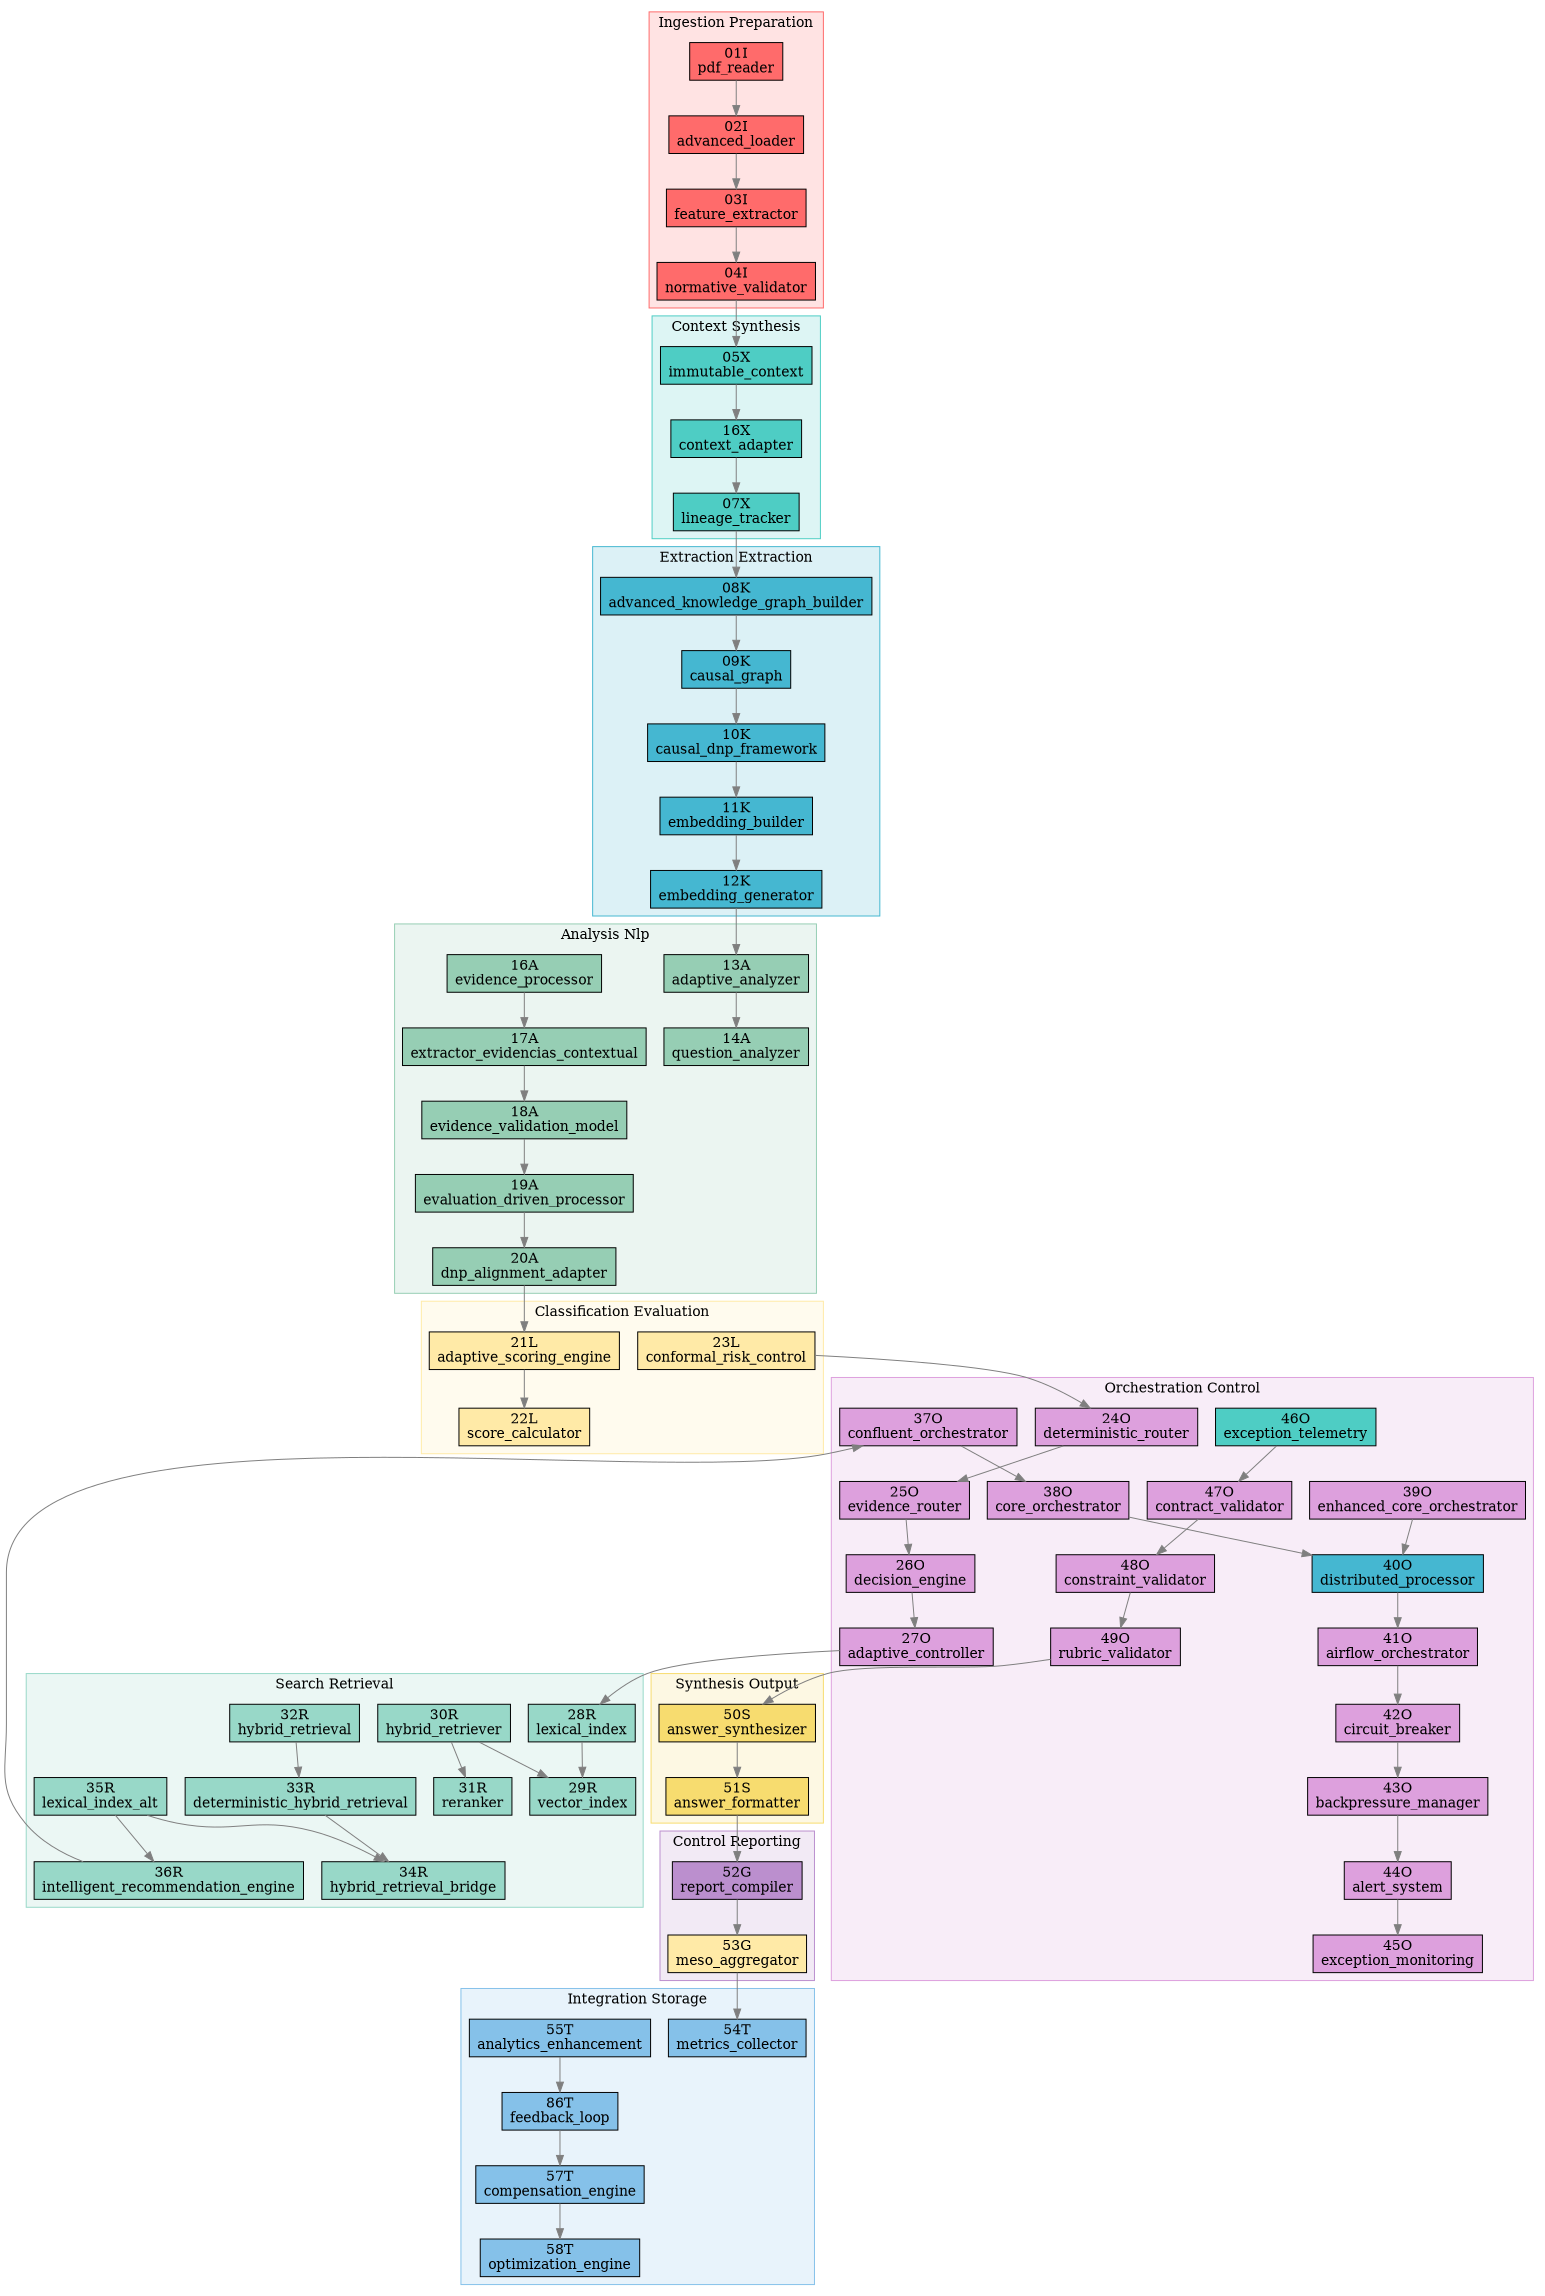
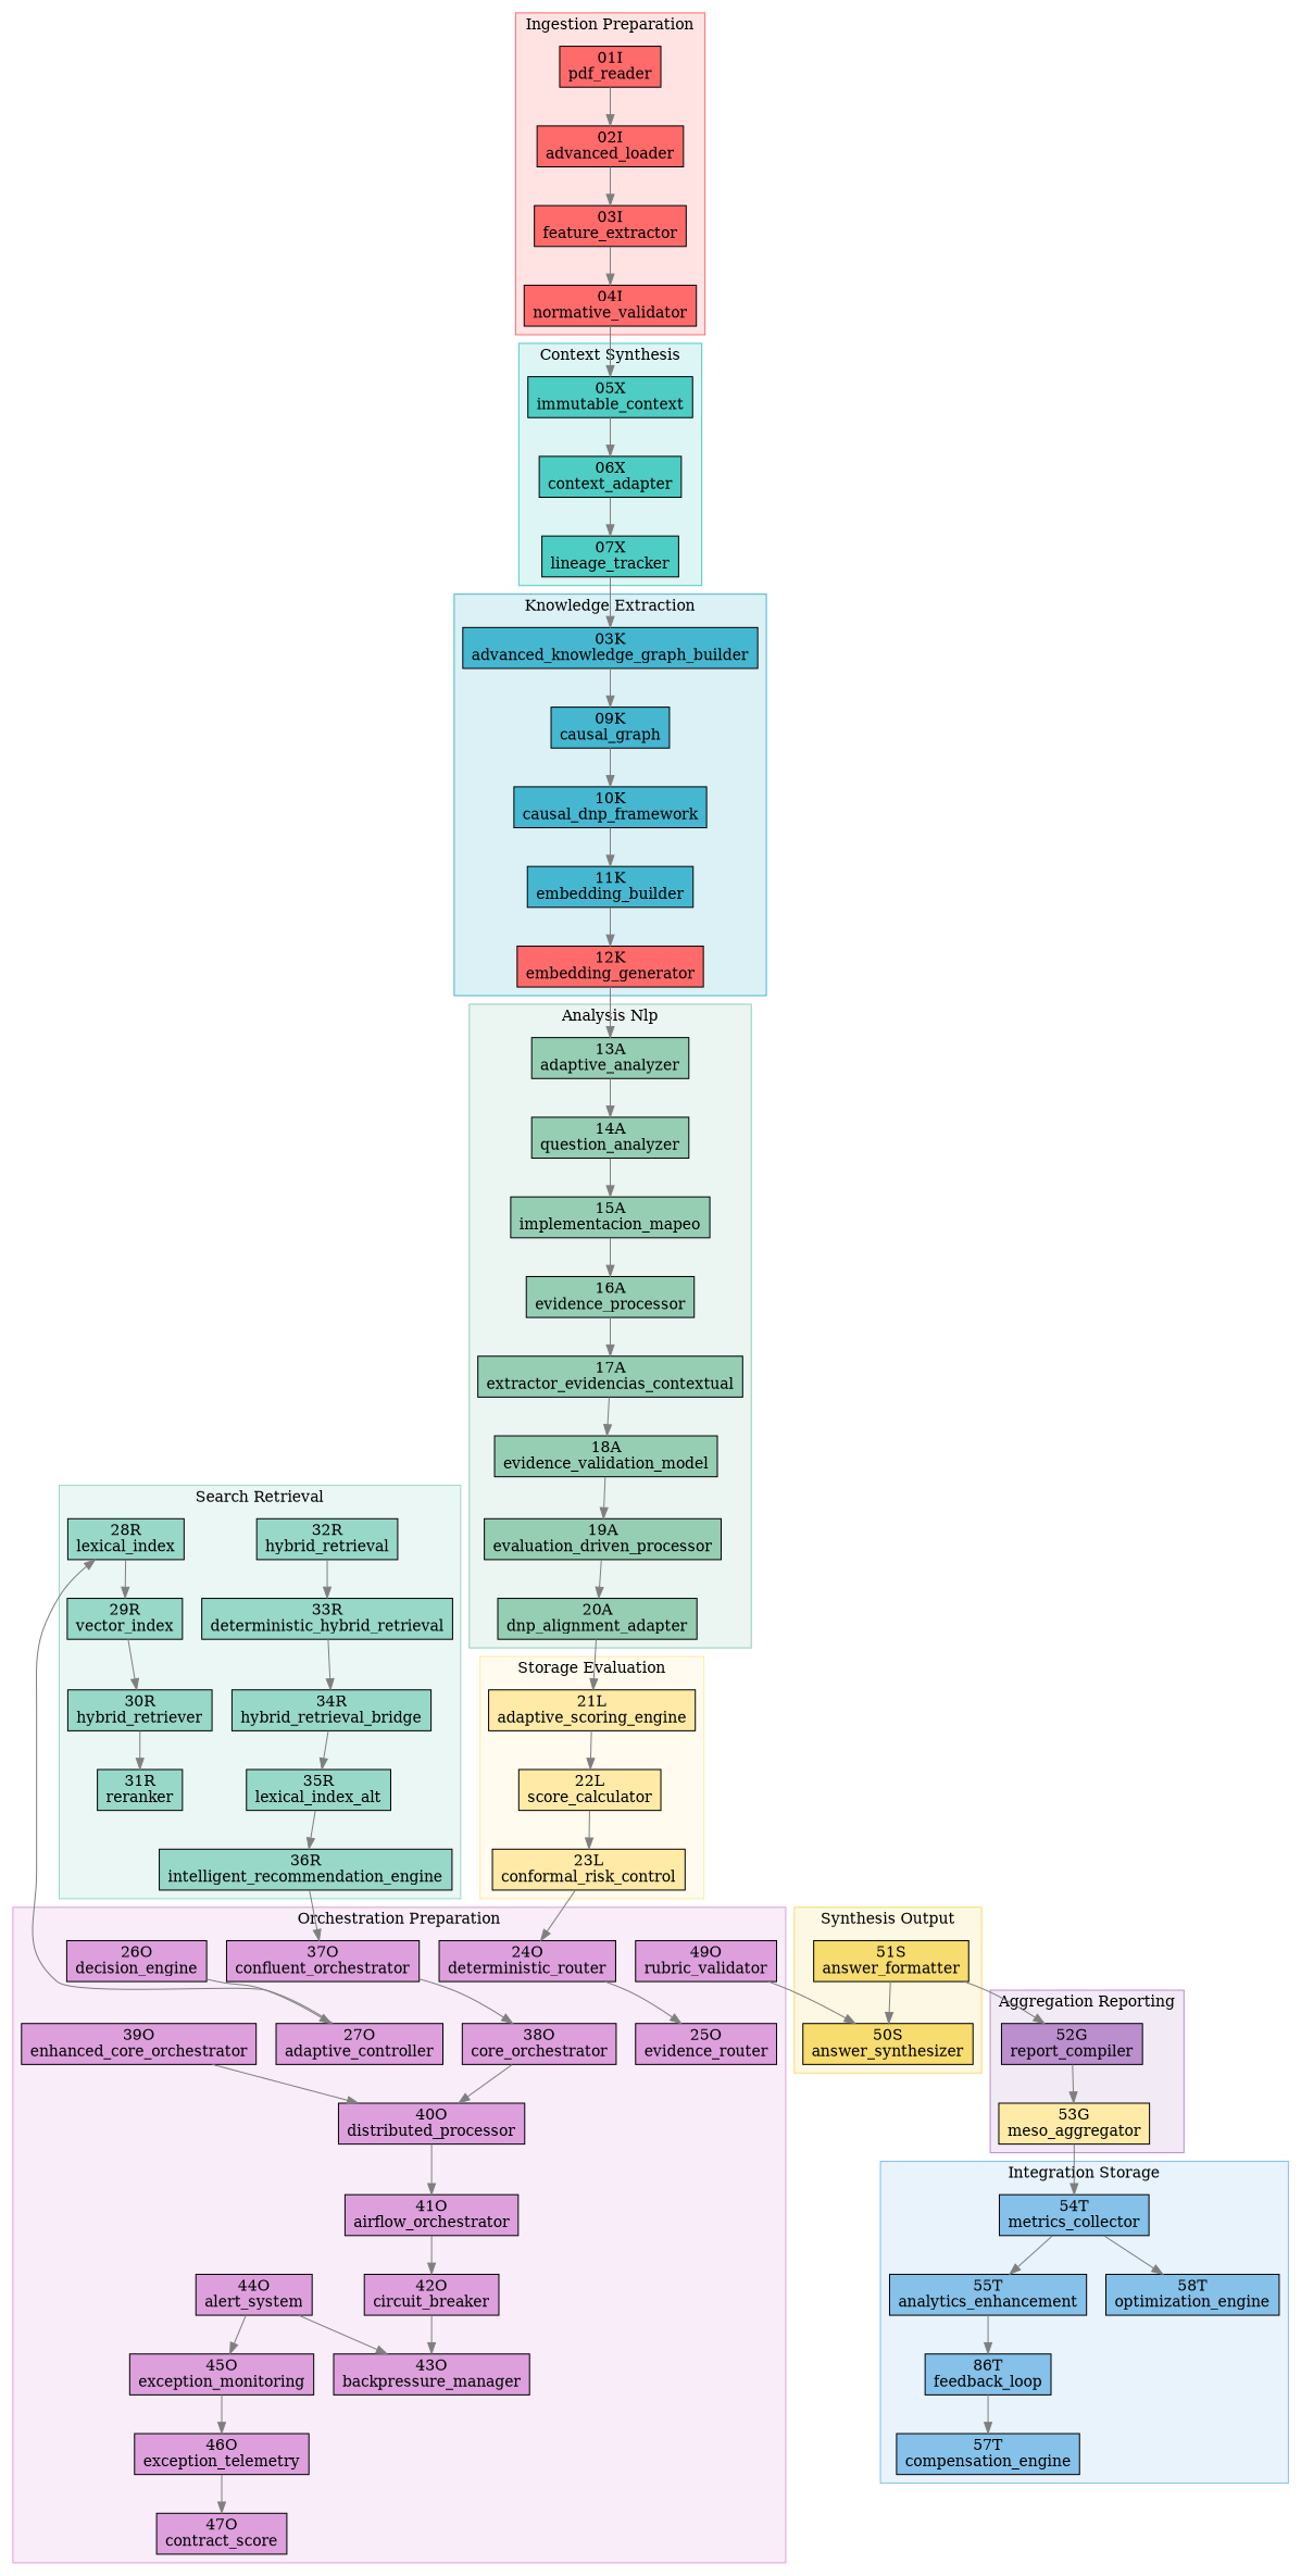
  digraph {
    rankdir=TB
    node [fillcolor="#DDA0DD" shape=box style=filled]
    edge [color=gray50]
    n1 [fillcolor="#FF6B6B" label="01I\npdf_reader"]
    n2 [fillcolor="#FF6B6B" label="02I\nadvanced_loader"]
    n3 [fillcolor="#FF6B6B" label="03I\nfeature_extractor"]
    n4 [fillcolor="#FF6B6B" label="04I\nnormative_validator"]
    n5 [fillcolor="#4ECDC4" label="05X\nimmutable_context"]
-   n6 [fillcolor="#4ECDC4" label="16X\ncontext_adapter"]
+   n6 [fillcolor="#4ECDC4" label="06X\ncontext_adapter"]
    n7 [fillcolor="#4ECDC4" label="07X\nlineage_tracker"]
-   n8 [fillcolor="#45B7D1" label="08K\nadvanced_knowledge_graph_builder"]
+   n8 [fillcolor="#45B7D1" label="03K\nadvanced_knowledge_graph_builder"]
    n9 [fillcolor="#45B7D1" label="09K\ncausal_graph"]
    n10 [fillcolor="#45B7D1" label="10K\ncausal_dnp_framework"]
    n11 [fillcolor="#45B7D1" label="11K\nembedding_builder"]
-   n12 [fillcolor="#45B7D1" label="12K\nembedding_generator"]
+   n12 [fillcolor="#FF6B6B" label="12K\nembedding_generator"]
    n13 [fillcolor="#96CEB4" label="13A\nadaptive_analyzer"]
    n14 [fillcolor="#96CEB4" label="14A\nquestion_analyzer"]
+   n15 [fillcolor="#96CEB4" label="15A\nimplementacion_mapeo"]
    n16 [fillcolor="#96CEB4" label="16A\nevidence_processor"]
    n17 [fillcolor="#96CEB4" label="17A\nextractor_evidencias_contextual"]
    n18 [fillcolor="#96CEB4" label="18A\nevidence_validation_model"]
    n19 [fillcolor="#96CEB4" label="19A\nevaluation_driven_processor"]
    n20 [fillcolor="#96CEB4" label="20A\ndnp_alignment_adapter"]
    n21 [fillcolor="#FFEAA7" label="21L\nadaptive_scoring_engine"]
    n22 [fillcolor="#FFEAA7" label="22L\nscore_calculator"]
    n23 [fillcolor="#FFEAA7" label="23L\nconformal_risk_control"]
    n24 [label="24O\ndeterministic_router"]
    n25 [label="25O\nevidence_router"]
    n26 [label="26O\ndecision_engine"]
    n27 [label="27O\nadaptive_controller"]
    n28 [label="37O\nconfluent_orchestrator"]
    n29 [label="38O\ncore_orchestrator"]
    n30 [label="39O\nenhanced_core_orchestrator"]
-   n31 [fillcolor="#45B7D1" label="40O\ndistributed_processor"]
+   n31 [label="40O\ndistributed_processor"]
    n32 [label="41O\nairflow_orchestrator"]
    n33 [label="42O\ncircuit_breaker"]
    n34 [label="43O\nbackpressure_manager"]
    n35 [label="44O\nalert_system"]
    n36 [label="45O\nexception_monitoring"]
-   n37 [fillcolor="#4ECDC4" label="46O\nexception_telemetry"]
-   n38 [label="47O\ncontract_validator"]
-   n39 [label="48O\nconstraint_validator"]
+   n37 [label="46O\nexception_telemetry"]
+   n38 [label="47O\ncontract_score"]
    n40 [label="49O\nrubric_validator"]
    n41 [fillcolor="#BB8FCE" label="52G\nreport_compiler"]
    n42 [fillcolor="#FFEAA7" label="53G\nmeso_aggregator"]
    n43 [fillcolor="#98D8C8" label="28R\nlexical_index"]
    n44 [fillcolor="#98D8C8" label="29R\nvector_index"]
    n45 [fillcolor="#98D8C8" label="30R\nhybrid_retriever"]
    n46 [fillcolor="#98D8C8" label="31R\nreranker"]
    n47 [fillcolor="#98D8C8" label="32R\nhybrid_retrieval"]
    n48 [fillcolor="#98D8C8" label="33R\ndeterministic_hybrid_retrieval"]
    n49 [fillcolor="#98D8C8" label="34R\nhybrid_retrieval_bridge"]
    n50 [fillcolor="#98D8C8" label="35R\nlexical_index_alt"]
    n51 [fillcolor="#98D8C8" label="36R\nintelligent_recommendation_engine"]
    n52 [fillcolor="#F7DC6F" label="50S\nanswer_synthesizer"]
    n53 [fillcolor="#F7DC6F" label="51S\nanswer_formatter"]
    n54 [fillcolor="#85C1E9" label="54T\nmetrics_collector"]
    n55 [fillcolor="#85C1E9" label="55T\nanalytics_enhancement"]
    n56 [fillcolor="#85C1E9" label="86T\nfeedback_loop"]
    n57 [fillcolor="#85C1E9" label="57T\ncompensation_engine"]
    n58 [fillcolor="#85C1E9" label="58T\noptimization_engine"]
    subgraph cluster_1 {
      color="#FF6B6B"
      fillcolor="#FF6B6B30"
      label="Ingestion Preparation"
      style=filled
      n1
      n2
      n3
      n4
    }
    subgraph cluster_2 {
      color="#4ECDC4"
      fillcolor="#4ECDC430"
      label="Context Synthesis"
      style=filled
      n5
      n6
      n7
    }
    subgraph cluster_3 {
      color="#45B7D1"
      fillcolor="#45B7D130"
-     label="Extraction Extraction"
+     label="Knowledge Extraction"
      style=filled
      n8
      n9
      n10
      n11
      n12
    }
    subgraph cluster_4 {
      color="#96CEB4"
      fillcolor="#96CEB430"
      label="Analysis Nlp"
      style=filled
      n13
      n14
+     n15
      n16
      n17
      n18
      n19
      n20
    }
    subgraph cluster_5 {
      color="#FFEAA7"
      fillcolor="#FFEAA730"
-     label="Classification Evaluation"
+     label="Storage Evaluation"
      style=filled
      n21
      n22
      n23
    }
    subgraph cluster_6 {
      color="#DDA0DD"
      fillcolor="#DDA0DD30"
-     label="Orchestration Control"
+     label="Orchestration Preparation"
      style=filled
      n24
      n25
      n26
      n27
      n28
      n29
      n30
      n31
      n32
      n33
      n34
      n35
      n36
      n37
      n38
-     n39
      n40
    }
    subgraph cluster_7 {
      color="#BB8FCE"
      fillcolor="#BB8FCE30"
-     label="Control Reporting"
+     label="Aggregation Reporting"
      style=filled
      n41
      n42
    }
    subgraph cluster_8 {
      color="#98D8C8"
      fillcolor="#98D8C830"
      label="Search Retrieval"
      style=filled
      n43
      n44
      n45
      n46
      n47
      n48
      n49
      n50
      n51
    }
    subgraph cluster_9 {
      color="#F7DC6F"
      fillcolor="#F7DC6F30"
      label="Synthesis Output"
      style=filled
      n52
      n53
    }
    subgraph cluster_10 {
      color="#85C1E9"
      fillcolor="#85C1E930"
      label="Integration Storage"
      style=filled
      n54
      n55
      n56
      n57
      n58
    }
    n1 -> n2
    n2 -> n3
    n3 -> n4
    n4 -> n5
    n5 -> n6
    n6 -> n7
    n7 -> n8
    n8 -> n9
    n9 -> n10
    n10 -> n11
    n11 -> n12
    n12 -> n13
    n13 -> n14
+   n14 -> n15
+   n15 -> n16
    n16 -> n17
    n17 -> n18
    n18 -> n19
    n19 -> n20
    n20 -> n21
    n21 -> n22
+   n22 -> n23
    n23 -> n24
    n24 -> n25
-   n25 -> n26
    n26 -> n27
    n27 -> n43
    n28 -> n29
    n29 -> n31
    n30 -> n31
    n31 -> n32
    n32 -> n33
    n33 -> n34
-   n34 -> n35
+   n35 -> n34
    n35 -> n36
+   n36 -> n37
    n37 -> n38
-   n38 -> n39
-   n39 -> n40
    n40 -> n52
    n41 -> n42
    n42 -> n54
    n43 -> n44
-   n45 -> n44
+   n44 -> n45
    n45 -> n46
    n47 -> n48
    n48 -> n49
-   n50 -> n49
+   n49 -> n50
    n50 -> n51
    n51 -> n28
-   n52 -> n53
+   n53 -> n52
    n53 -> n41
+   n54 -> n55
    n55 -> n56
    n56 -> n57
-   n57 -> n58
+   n54 -> n58
  }
